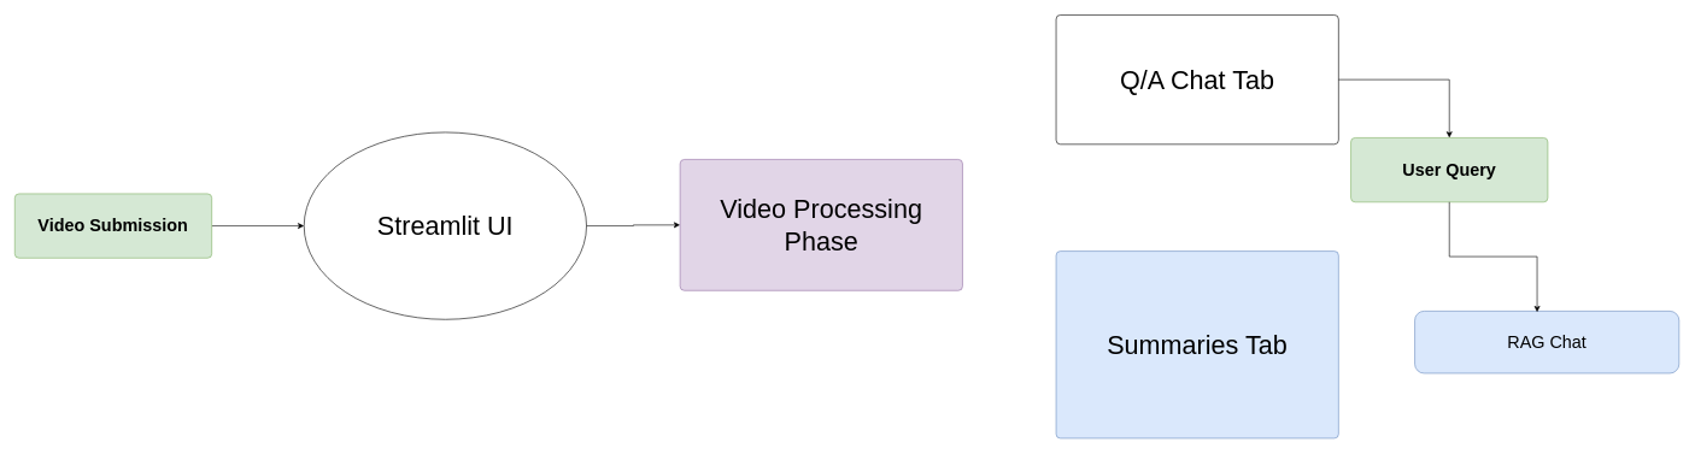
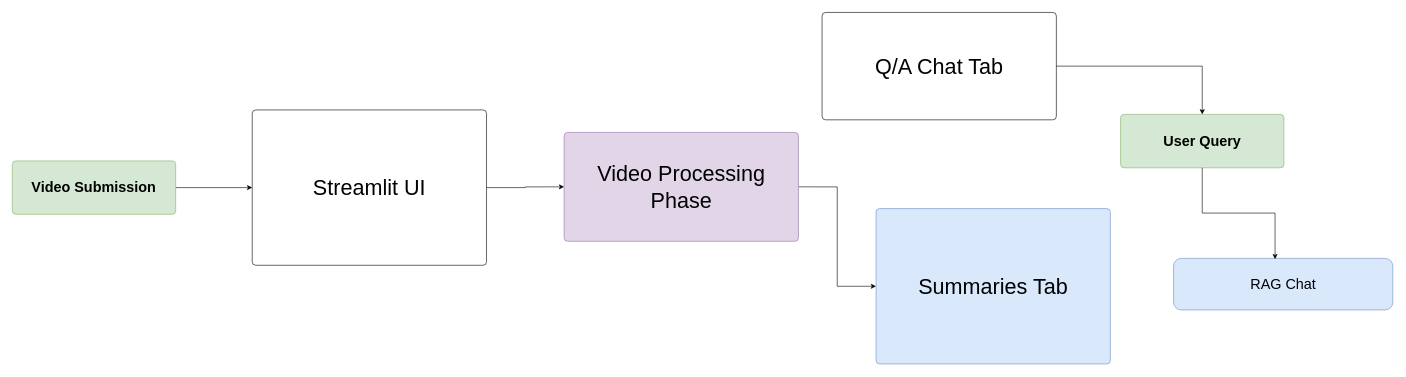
  <mxCell id="0" />
  <mxCell id="1" parent="0" />
  <mxCell id="2" style="edgeStyle=orthogonalEdgeStyle;rounded=0;orthogonalLoop=1;jettySize=auto;html=1;exitX=1;exitY=0.5;exitDx=0;exitDy=0;entryX=0;entryY=0.5;entryDx=0;entryDy=0;" edge="1" parent="1" source="3" target="8"><mxGeometry relative="1" as="geometry" /></mxCell>
- <mxCell id="3" value="&lt;font style=&quot;font-size: 36px;&quot;&gt;Streamlit UI&lt;/font&gt;" style="ellipse;html=1;overflow=block;blockSpacing=1;whiteSpace=wrap;fontSize=13;align=center;spacing=3.8;strokeColor=#000000;absoluteArcSize=1;arcSize=12;fillColor=none;strokeWidth=NaN;lucidId=962aWOZB_6QL;movable=1;resizable=1;rotatable=1;deletable=1;editable=1;locked=0;connectable=1;" vertex="1" parent="1"><mxGeometry x="420" y="182.5" width="390.61" height="259" as="geometry" /></mxCell>
+ <mxCell id="3" value="&lt;font style=&quot;font-size: 36px;&quot;&gt;Streamlit UI&lt;/font&gt;" style="html=1;overflow=block;blockSpacing=1;whiteSpace=wrap;fontSize=13;align=center;spacing=3.8;strokeColor=#000000;rounded=1;absoluteArcSize=1;arcSize=12;fillColor=none;strokeWidth=NaN;lucidId=962aWOZB_6QL;movable=1;resizable=1;rotatable=1;deletable=1;editable=1;locked=0;connectable=1;" vertex="1" parent="1"><mxGeometry x="420" y="182.5" width="390.61" height="259" as="geometry" /></mxCell>
  <mxCell id="4" value="&lt;span style=&quot;font-size: 24px;&quot;&gt;RAG Chat&lt;/span&gt;" style="rounded=1;whiteSpace=wrap;html=1;fillColor=#dae8fc;strokeColor=#6c8ebf;" vertex="1" parent="1"><mxGeometry x="1956" y="430" width="365.5" height="86" as="geometry" /></mxCell>
  <mxCell id="5" style="edgeStyle=orthogonalEdgeStyle;rounded=0;orthogonalLoop=1;jettySize=auto;html=1;exitX=1;exitY=0.5;exitDx=0;exitDy=0;entryX=0;entryY=0.5;entryDx=0;entryDy=0;" edge="1" parent="1" source="6" target="3"><mxGeometry relative="1" as="geometry" /></mxCell>
  <mxCell id="6" value="&lt;font style=&quot;font-size: 24px;&quot;&gt;Video Submission&lt;/font&gt;" style="html=1;overflow=block;blockSpacing=1;whiteSpace=wrap;fontSize=16.7;fontStyle=1;align=center;spacing=3.8;strokeColor=#82b366;rounded=1;absoluteArcSize=1;arcSize=12;fillColor=#d5e8d4;strokeWidth=NaN;lucidId=2M2aBygYLxwU;" vertex="1" parent="1"><mxGeometry x="20" y="267.5" width="272.39" height="89" as="geometry" /></mxCell>
+ <mxCell id="7" style="edgeStyle=orthogonalEdgeStyle;rounded=0;orthogonalLoop=1;jettySize=auto;html=1;exitX=1;exitY=0.5;exitDx=0;exitDy=0;entryX=0;entryY=0.5;entryDx=0;entryDy=0;" edge="1" parent="1" source="8" target="11"><mxGeometry relative="1" as="geometry" /></mxCell>
  <mxCell id="8" value="&lt;font style=&quot;font-size: 36px;&quot;&gt;Video Processing Phase&lt;/font&gt;" style="html=1;overflow=block;blockSpacing=1;whiteSpace=wrap;fontSize=13;align=center;spacing=3.8;strokeColor=#9673a6;rounded=1;absoluteArcSize=1;arcSize=12;fillColor=#e1d5e7;strokeWidth=NaN;lucidId=962aWOZB_6QL;movable=1;resizable=1;rotatable=1;deletable=1;editable=1;locked=0;connectable=1;" vertex="1" parent="1"><mxGeometry x="940" y="220" width="390.61" height="181.5" as="geometry" /></mxCell>
  <mxCell id="9" style="edgeStyle=orthogonalEdgeStyle;rounded=0;orthogonalLoop=1;jettySize=auto;html=1;exitX=1;exitY=0.5;exitDx=0;exitDy=0;entryX=0.5;entryY=0;entryDx=0;entryDy=0;" edge="1" parent="1" source="10" target="12"><mxGeometry relative="1" as="geometry" /></mxCell>
- <mxCell id="10" value="&lt;font style=&quot;font-size: 36px;&quot;&gt;Q/A Chat Tab&lt;/font&gt;" style="html=1;overflow=block;blockSpacing=1;whiteSpace=wrap;fontSize=13;align=center;spacing=3.8;strokeColor=#000000;rounded=1;absoluteArcSize=1;arcSize=12;fillColor=none;strokeWidth=NaN;lucidId=962aWOZB_6QL;movable=1;resizable=1;rotatable=1;deletable=1;editable=1;locked=0;connectable=1;" vertex="1" parent="1"><mxGeometry x="1460" y="20" width="390.61" height="179" as="geometry" /></mxCell>
+ <mxCell id="10" value="&lt;font style=&quot;font-size: 36px;&quot;&gt;Q/A Chat Tab&lt;/font&gt;" style="html=1;overflow=block;blockSpacing=1;whiteSpace=wrap;fontSize=13;align=center;spacing=3.8;strokeColor=#000000;rounded=1;absoluteArcSize=1;arcSize=12;fillColor=none;strokeWidth=NaN;lucidId=962aWOZB_6QL;movable=1;resizable=1;rotatable=1;deletable=1;editable=1;locked=0;connectable=1;" vertex="1" parent="1"><mxGeometry x="1370" y="20" width="390.61" height="179" as="geometry" /></mxCell>
  <mxCell id="11" value="&lt;font style=&quot;font-size: 36px;&quot;&gt;Summaries Tab&lt;/font&gt;" style="html=1;overflow=block;blockSpacing=1;whiteSpace=wrap;fontSize=13;align=center;spacing=3.8;strokeColor=#6c8ebf;rounded=1;absoluteArcSize=1;arcSize=12;fillColor=#dae8fc;strokeWidth=NaN;lucidId=962aWOZB_6QL;movable=1;resizable=1;rotatable=1;deletable=1;editable=1;locked=0;connectable=1;" vertex="1" parent="1"><mxGeometry x="1460" y="347" width="390.61" height="259" as="geometry" /></mxCell>
  <mxCell id="12" value="&lt;font style=&quot;font-size: 24px;&quot;&gt;User Query&lt;/font&gt;" style="html=1;overflow=block;blockSpacing=1;whiteSpace=wrap;fontSize=16.7;fontStyle=1;align=center;spacing=3.8;strokeColor=#82b366;rounded=1;absoluteArcSize=1;arcSize=12;fillColor=#d5e8d4;strokeWidth=NaN;lucidId=2M2aBygYLxwU;" vertex="1" parent="1"><mxGeometry x="1867.61" y="190" width="272.39" height="89" as="geometry" /></mxCell>
  <mxCell id="13" style="edgeStyle=orthogonalEdgeStyle;rounded=0;orthogonalLoop=1;jettySize=auto;html=1;exitX=0.5;exitY=1;exitDx=0;exitDy=0;entryX=0.463;entryY=0.016;entryDx=0;entryDy=0;entryPerimeter=0;" edge="1" parent="1" source="12" target="4"><mxGeometry relative="1" as="geometry" /></mxCell>
